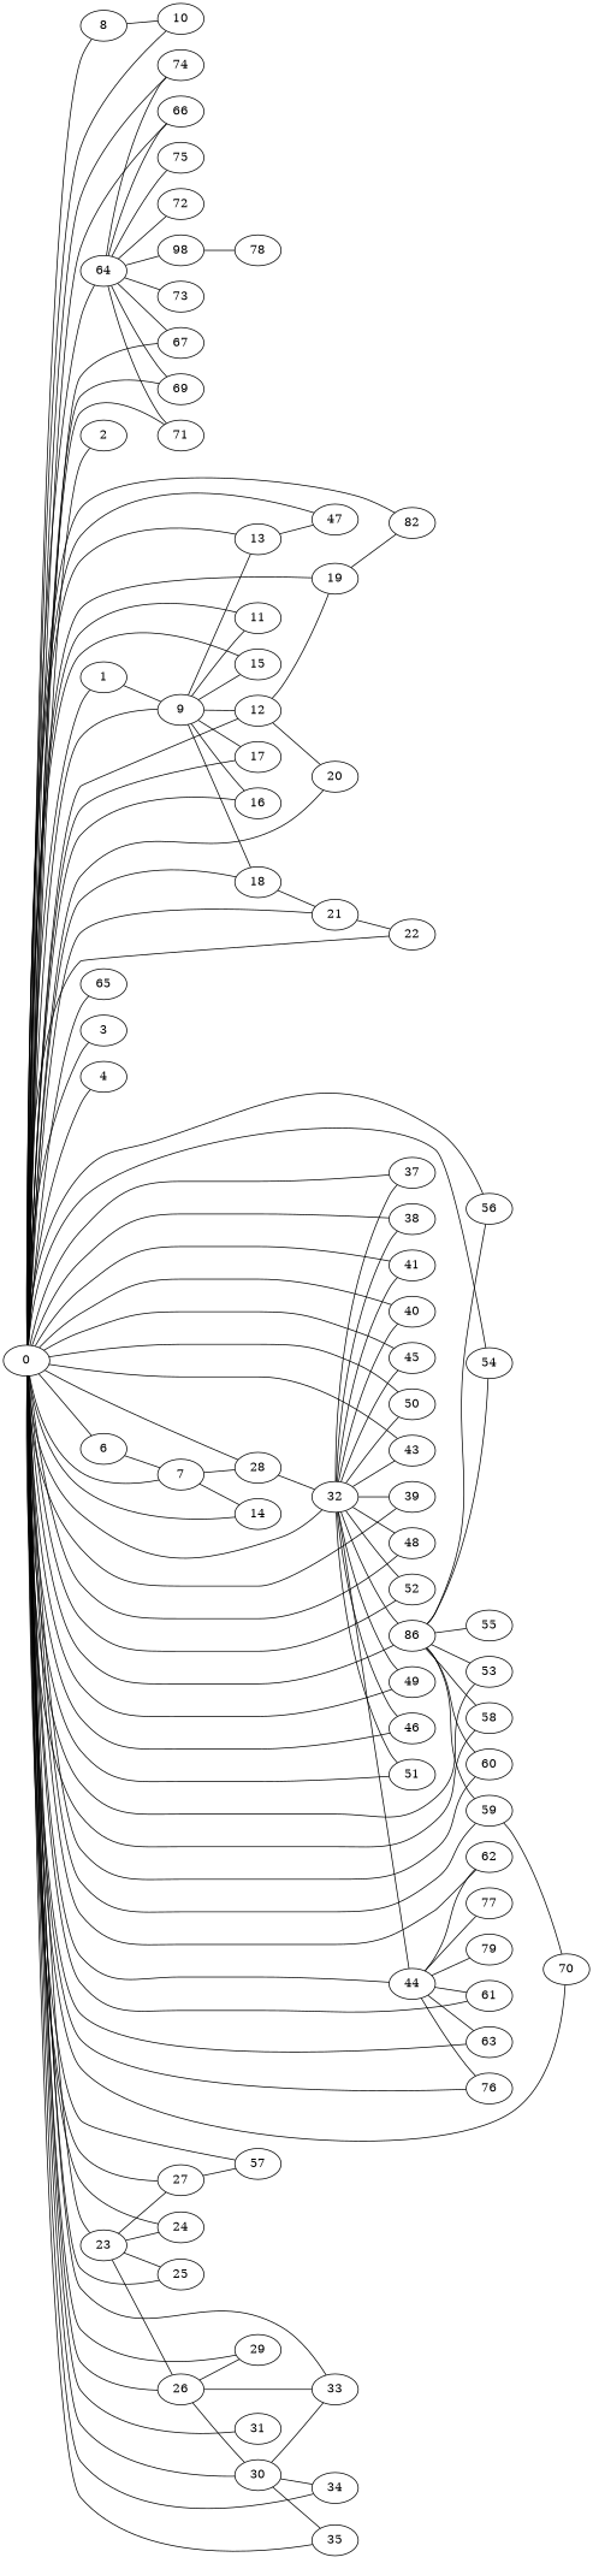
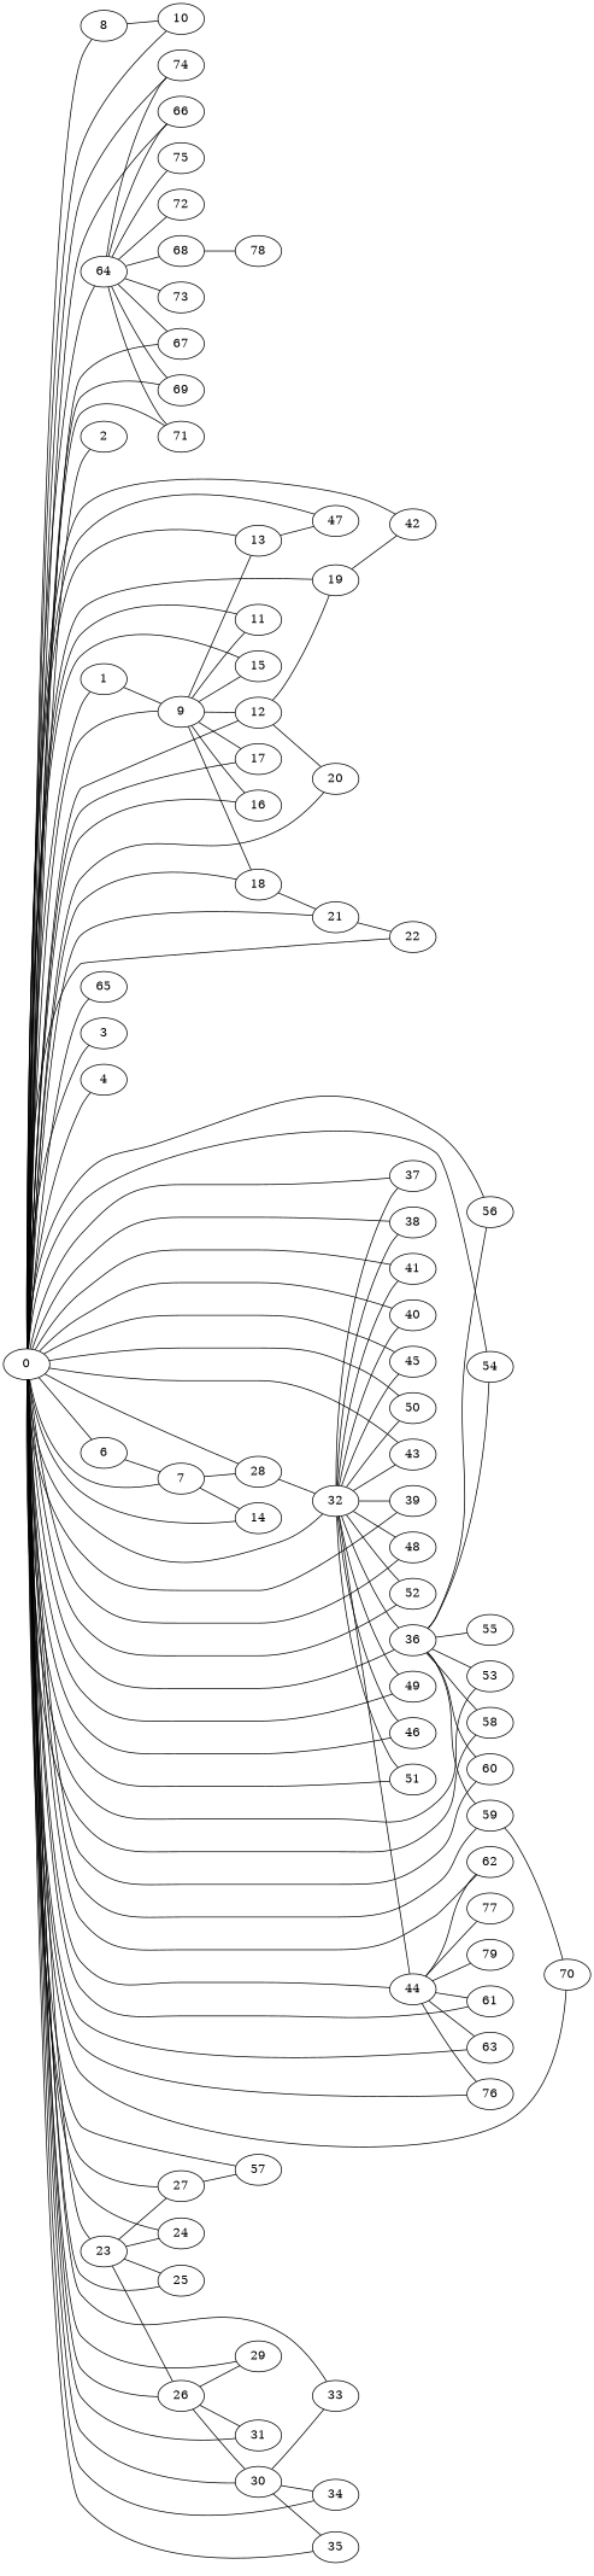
  graph {
    rankdir=LR
    8
    10
    64
    72
    74
    66
    67
-   68 [label=98]
+   68
    69
    71
    73
    75
    78
    0
    2
    9
    65
    1
    3
    4
    6
    7
    11
    13
    15
    12
    19
    17
    14
    18
    20
    16
    21
    22
    23
    27
    24
    25
    26
    29
    28
    30
    31
    32
    37
    33
    34
    38
    41
    40
    45
    50
    35
    43
-   36 [label=86]
-   42 [label=82]
+   36
+   42
    39
    48
    56
    47
    52
    44
    49
    46
    62
    61
    51
    54
    63
    53
    58
    60
    57
    70
    59
    76
    55
    77
    79
    8 -- 10
    64 -- 72
    64 -- 74
    64 -- 66
    64 -- 67
    64 -- 68
    64 -- 69
    64 -- 71
    64 -- 73
    64 -- 75
    68 -- 78
    0 -- 8
    0 -- 10
    0 -- 64
    0 -- 74
    0 -- 66
    0 -- 67
    0 -- 69
    0 -- 71
    0 -- 2
    0 -- 9
    0 -- 65
    0 -- 1
    0 -- 3
    0 -- 4
    0 -- 6
    0 -- 7
    0 -- 11
    0 -- 13
    0 -- 15
    0 -- 12
    0 -- 19
    0 -- 17
    0 -- 14
    0 -- 18
    0 -- 20
    0 -- 16
    0 -- 21
    0 -- 22
    0 -- 23
    0 -- 27
    0 -- 24
    0 -- 25
    0 -- 26
    0 -- 29
    0 -- 28
    0 -- 30
    0 -- 31
    0 -- 32
    0 -- 37
    0 -- 33
    0 -- 34
    0 -- 38
    0 -- 41
    0 -- 40
    0 -- 45
    0 -- 50
    0 -- 35
    0 -- 43
    0 -- 36
    0 -- 42
    0 -- 39
    0 -- 48
    0 -- 56
    0 -- 47
    0 -- 52
    0 -- 44
    0 -- 49
    0 -- 46
    0 -- 62
    0 -- 61
    0 -- 51
    0 -- 54
    0 -- 63
    0 -- 53
    0 -- 58
    0 -- 60
    0 -- 57
    0 -- 70
    0 -- 59
    0 -- 76
    9 -- 11
    9 -- 13
    9 -- 15
    9 -- 12
    9 -- 17
    9 -- 18
    9 -- 16
    1 -- 9
    6 -- 7
    7 -- 14
    7 -- 28
    13 -- 47
    12 -- 19
    12 -- 20
    19 -- 42
    18 -- 21
    21 -- 22
    23 -- 27
    23 -- 24
    23 -- 25
    23 -- 26
    27 -- 57
    26 -- 29
    26 -- 30
-   26 -- 33
+   26 -- 31
    28 -- 32
    30 -- 33
    30 -- 34
    30 -- 35
    32 -- 37
    32 -- 38
    32 -- 41
    32 -- 40
    32 -- 45
    32 -- 50
    32 -- 43
    32 -- 36
    32 -- 39
    32 -- 48
    32 -- 52
    32 -- 44
    32 -- 49
    32 -- 46
    32 -- 51
    36 -- 56
    36 -- 54
    36 -- 53
    36 -- 58
    36 -- 60
    36 -- 59
    36 -- 55
    44 -- 62
    44 -- 61
    44 -- 63
    44 -- 76
    44 -- 77
    44 -- 79
    59 -- 70
  }
